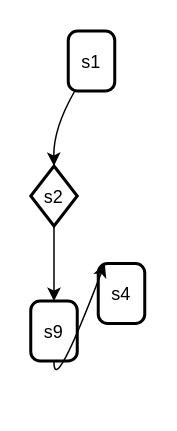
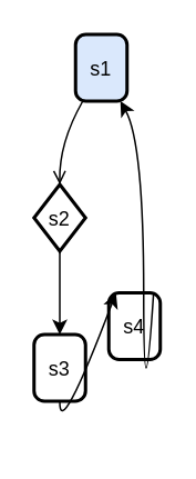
  <mxCell id="0" />
  <mxCell id="1" parent="0" />
- <mxCell id="2" value="s1" style="rounded=1;arcSize=20;strokeWidth=2" vertex="1" parent="1"><mxGeometry x="45" y="20" width="31" height="40" as="geometry" /></mxCell>
+ <mxCell id="2" value="s1" style="rounded=1;arcSize=20;strokeWidth=2;fillColor=#dae8fc;" vertex="1" parent="1"><mxGeometry x="45" y="20" width="31" height="40" as="geometry" /></mxCell>
  <mxCell id="3" value="s2" style="rhombus;arcSize=20;strokeWidth=2;" vertex="1" parent="1"><mxGeometry x="20" y="110" width="31" height="40" as="geometry" /></mxCell>
- <mxCell id="4" value="s9" style="rounded=1;arcSize=20;strokeWidth=2" vertex="1" parent="1"><mxGeometry x="20" y="200" width="31" height="40" as="geometry" /></mxCell>
+ <mxCell id="4" value="s3" style="rounded=1;arcSize=20;strokeWidth=2" vertex="1" parent="1"><mxGeometry x="20" y="200" width="31" height="40" as="geometry" /></mxCell>
  <mxCell id="5" value="s4" style="rounded=1;arcSize=20;strokeWidth=2" vertex="1" parent="1"><mxGeometry x="65" y="175" width="31" height="40" as="geometry" /></mxCell>
- <mxCell id="6" value="" style="curved=1;startArrow=none;;exitX=0.14;exitY=1;entryX=0.5;entryY=0;" edge="1" parent="1" source="2" target="3"><mxGeometry relative="1" as="geometry"><Array as="points"><mxPoint x="35" y="85" /></Array></mxGeometry></mxCell>
+ <mxCell id="6" value="" style="curved=1;startArrow=none;exitX=0.14;exitY=1;entryX=0.5;entryY=0;endArrow=open;" edge="1" parent="1" source="2" target="3"><mxGeometry relative="1" as="geometry"><Array as="points"><mxPoint x="35" y="85" /></Array></mxGeometry></mxCell>
  <mxCell id="7" value="" style="curved=1;startArrow=none;;exitX=0.5;exitY=1;entryX=0.5;entryY=0;" edge="1" parent="1" source="3" target="4"><mxGeometry relative="1" as="geometry"><Array as="points" /></mxGeometry></mxCell>
  <mxCell id="8" value="" style="curved=1;startArrow=none;;exitX=0.5;exitY=1;entryX=0.14;entryY=0;" edge="1" parent="1" source="4" target="5"><mxGeometry relative="1" as="geometry"><Array as="points"><mxPoint x="35" y="265" /></Array></mxGeometry></mxCell>
+ <mxCell id="9" value="" style="curved=1;startArrow=none;;exitX=0.87;exitY=0;entryX=0.87;entryY=1;" edge="1" parent="1" source="5" target="2"><mxGeometry relative="1" as="geometry"><Array as="points"><mxPoint x="86" y="265" /><mxPoint x="86" y="85" /></Array></mxGeometry></mxCell>
